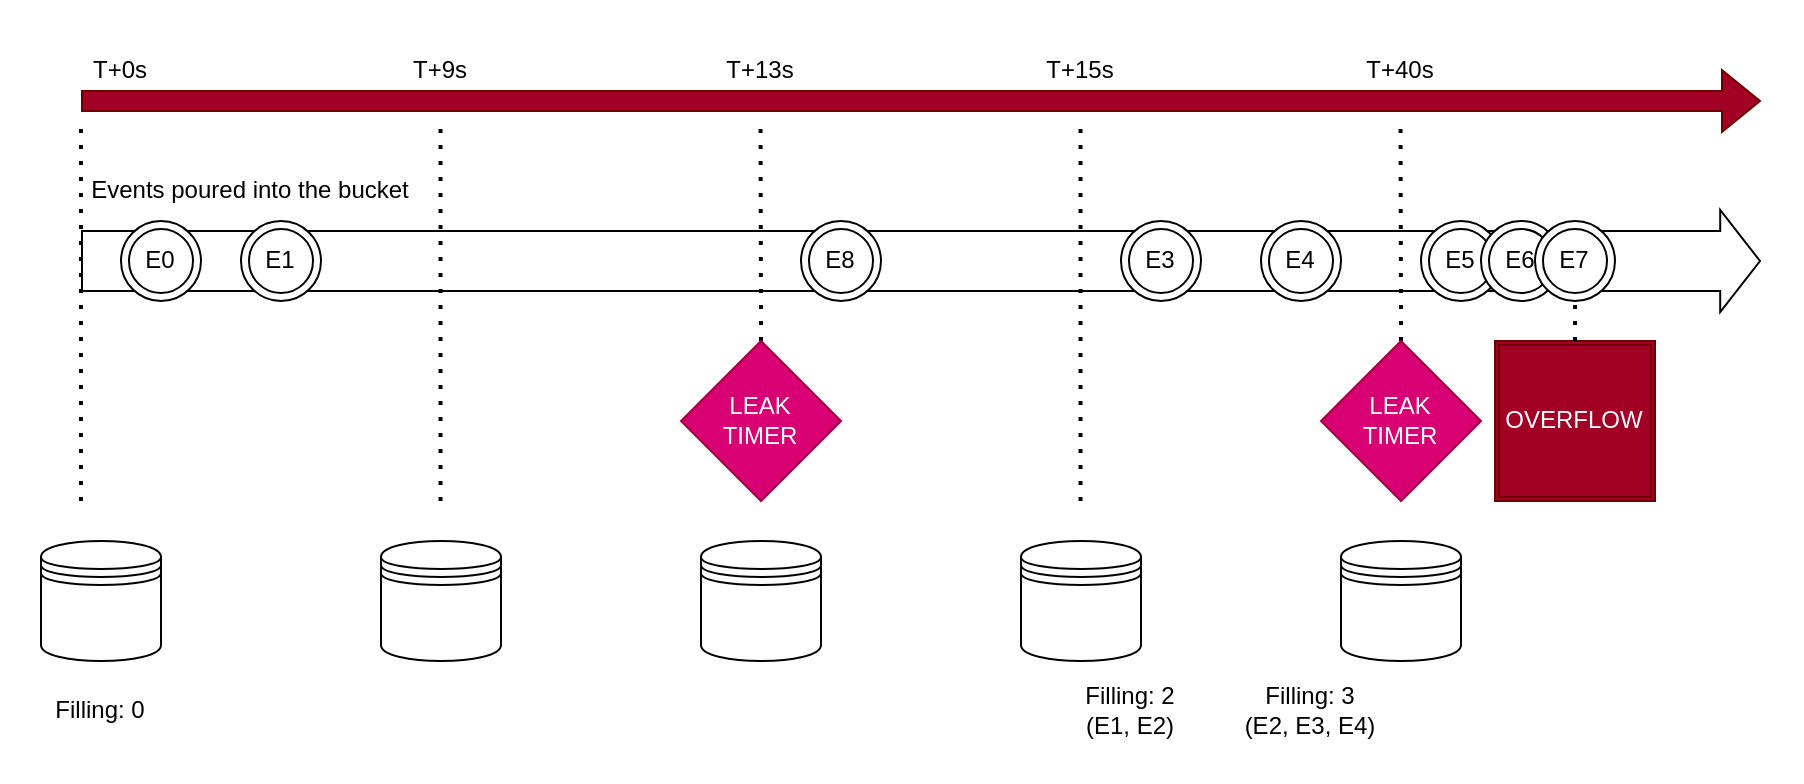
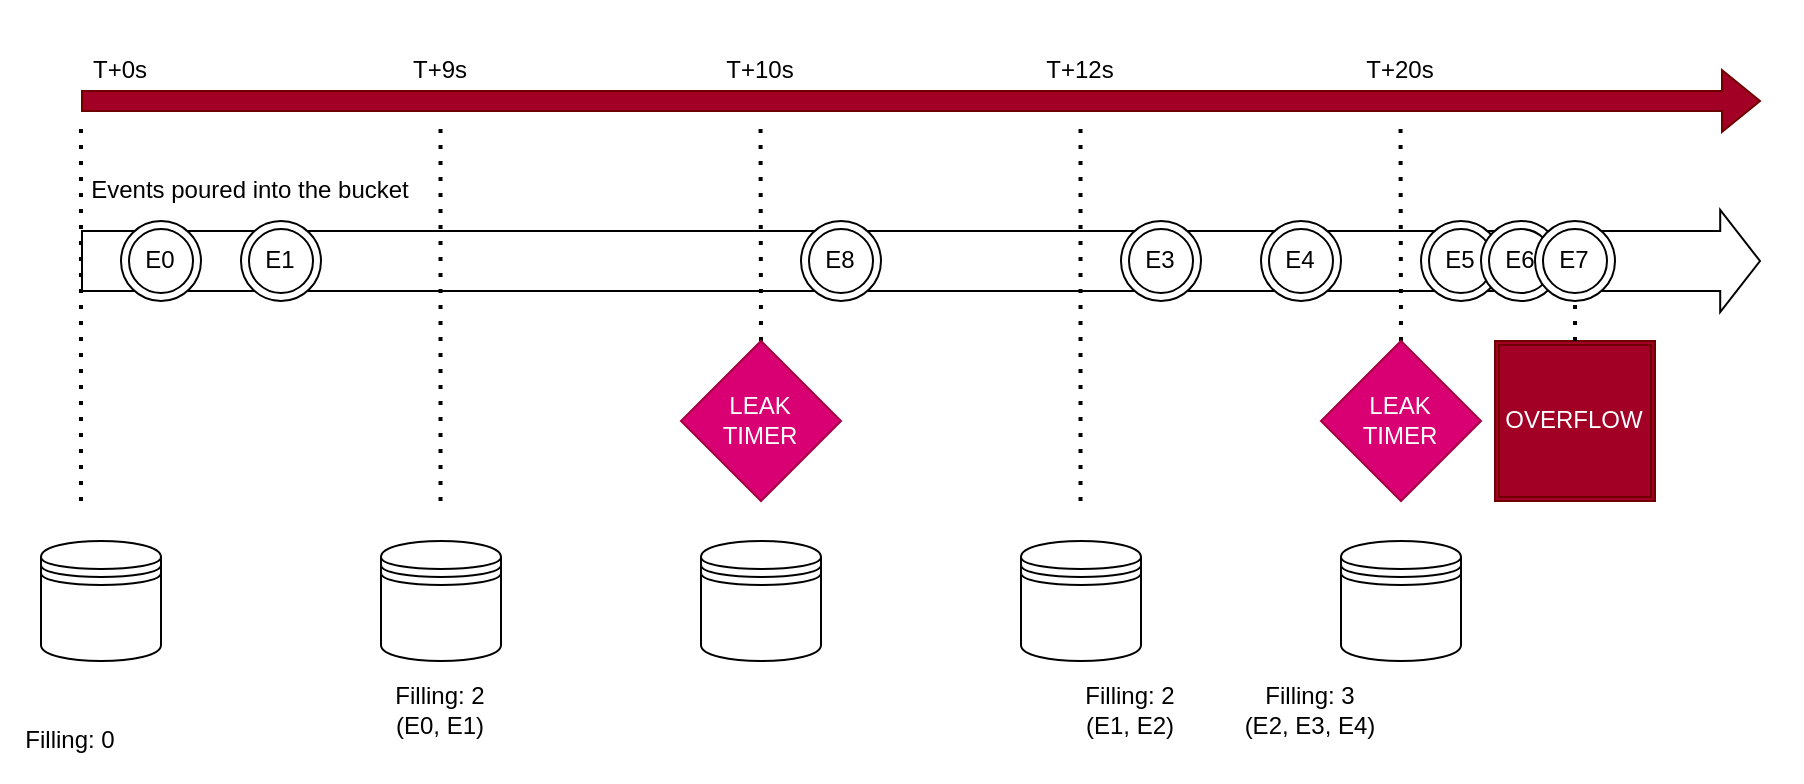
  <mxCell id="0" />
  <mxCell id="1" parent="0" />
  <mxCell id="2" value="" style="shape=flexArrow;endArrow=classic;html=1;rounded=0;fillColor=#a20025;strokeColor=#6F0000;" edge="1" parent="1"><mxGeometry width="50" height="50" relative="1" as="geometry"><mxPoint x="40" y="50" as="sourcePoint" /><mxPoint x="880" y="50" as="targetPoint" /></mxGeometry></mxCell>
  <mxCell id="3" value="T+0s" style="text;strokeColor=none;align=center;fillColor=none;html=1;verticalAlign=middle;whiteSpace=wrap;rounded=0;" vertex="1" parent="1"><mxGeometry x="30" y="20" width="60" height="30" as="geometry" /></mxCell>
  <mxCell id="4" value="T+9s" style="text;strokeColor=none;align=center;fillColor=none;html=1;verticalAlign=middle;whiteSpace=wrap;rounded=0;" vertex="1" parent="1"><mxGeometry x="190" y="20" width="60" height="30" as="geometry" /></mxCell>
- <mxCell id="5" value="T+13s" style="text;strokeColor=none;align=center;fillColor=none;html=1;verticalAlign=middle;whiteSpace=wrap;rounded=0;" vertex="1" parent="1"><mxGeometry x="350" y="20" width="60" height="30" as="geometry" /></mxCell>
- <mxCell id="6" value="T+15s" style="text;strokeColor=none;align=center;fillColor=none;html=1;verticalAlign=middle;whiteSpace=wrap;rounded=0;" vertex="1" parent="1"><mxGeometry x="510" y="20" width="60" height="30" as="geometry" /></mxCell>
- <mxCell id="7" value="T+40s" style="text;strokeColor=none;align=center;fillColor=none;html=1;verticalAlign=middle;whiteSpace=wrap;rounded=0;" vertex="1" parent="1"><mxGeometry x="670" y="20" width="60" height="30" as="geometry" /></mxCell>
+ <mxCell id="5" value="T+10s" style="text;strokeColor=none;align=center;fillColor=none;html=1;verticalAlign=middle;whiteSpace=wrap;rounded=0;" vertex="1" parent="1"><mxGeometry x="350" y="20" width="60" height="30" as="geometry" /></mxCell>
+ <mxCell id="6" value="T+12s" style="text;strokeColor=none;align=center;fillColor=none;html=1;verticalAlign=middle;whiteSpace=wrap;rounded=0;" vertex="1" parent="1"><mxGeometry x="510" y="20" width="60" height="30" as="geometry" /></mxCell>
+ <mxCell id="7" value="T+20s" style="text;strokeColor=none;align=center;fillColor=none;html=1;verticalAlign=middle;whiteSpace=wrap;rounded=0;" vertex="1" parent="1"><mxGeometry x="670" y="20" width="60" height="30" as="geometry" /></mxCell>
  <mxCell id="8" value="" style="endArrow=none;dashed=1;html=1;dashPattern=1 3;strokeWidth=2;rounded=0;" edge="1" parent="1"><mxGeometry width="50" height="50" relative="1" as="geometry"><mxPoint x="40" y="250" as="sourcePoint" /><mxPoint x="40" y="60" as="targetPoint" /></mxGeometry></mxCell>
  <mxCell id="9" value="" style="endArrow=none;dashed=1;html=1;dashPattern=1 3;strokeWidth=2;rounded=0;" edge="1" parent="1"><mxGeometry width="50" height="50" relative="1" as="geometry"><mxPoint x="219.76" y="250" as="sourcePoint" /><mxPoint x="219.76" y="60" as="targetPoint" /></mxGeometry></mxCell>
  <mxCell id="10" value="" style="endArrow=none;dashed=1;html=1;dashPattern=1 3;strokeWidth=2;rounded=0;" edge="1" parent="1"><mxGeometry width="50" height="50" relative="1" as="geometry"><mxPoint x="380" y="170" as="sourcePoint" /><mxPoint x="379.76" y="60" as="targetPoint" /></mxGeometry></mxCell>
  <mxCell id="11" value="" style="endArrow=none;dashed=1;html=1;dashPattern=1 3;strokeWidth=2;rounded=0;" edge="1" parent="1"><mxGeometry width="50" height="50" relative="1" as="geometry"><mxPoint x="539.76" y="250" as="sourcePoint" /><mxPoint x="539.76" y="60" as="targetPoint" /></mxGeometry></mxCell>
  <mxCell id="12" value="" style="endArrow=none;dashed=1;html=1;dashPattern=1 3;strokeWidth=2;rounded=0;" edge="1" parent="1"><mxGeometry width="50" height="50" relative="1" as="geometry"><mxPoint x="700" y="170" as="sourcePoint" /><mxPoint x="699.76" y="60" as="targetPoint" /></mxGeometry></mxCell>
  <mxCell id="13" value="" style="shape=datastore;whiteSpace=wrap;html=1;" vertex="1" parent="1"><mxGeometry x="20" y="270" width="60" height="60" as="geometry" /></mxCell>
  <mxCell id="14" value="" style="shape=datastore;whiteSpace=wrap;html=1;" vertex="1" parent="1"><mxGeometry x="190" y="270" width="60" height="60" as="geometry" /></mxCell>
  <mxCell id="15" value="" style="shape=datastore;whiteSpace=wrap;html=1;" vertex="1" parent="1"><mxGeometry x="350" y="270" width="60" height="60" as="geometry" /></mxCell>
  <mxCell id="16" value="" style="shape=datastore;whiteSpace=wrap;html=1;" vertex="1" parent="1"><mxGeometry x="510" y="270" width="60" height="60" as="geometry" /></mxCell>
  <mxCell id="17" value="" style="shape=datastore;whiteSpace=wrap;html=1;" vertex="1" parent="1"><mxGeometry x="670" y="270" width="60" height="60" as="geometry" /></mxCell>
  <mxCell id="18" value="" style="shape=flexArrow;endArrow=classic;html=1;rounded=0;width=30;endSize=6.3;fillColor=none;" edge="1" parent="1"><mxGeometry width="50" height="50" relative="1" as="geometry"><mxPoint x="40" y="130" as="sourcePoint" /><mxPoint x="880" y="130" as="targetPoint" /></mxGeometry></mxCell>
  <mxCell id="19" value="Events poured into the bucket" style="text;strokeColor=none;align=center;fillColor=none;html=1;verticalAlign=middle;whiteSpace=wrap;rounded=0;" vertex="1" parent="1"><mxGeometry x="20" y="80" width="210" height="30" as="geometry" /></mxCell>
  <mxCell id="20" value="" style="ellipse;shape=doubleEllipse;whiteSpace=wrap;html=1;aspect=fixed;" vertex="1" parent="1"><mxGeometry x="60" y="110" width="40" height="40" as="geometry" /></mxCell>
  <mxCell id="21" value="E0" style="text;strokeColor=none;align=center;fillColor=none;html=1;verticalAlign=middle;whiteSpace=wrap;rounded=0;" vertex="1" parent="1"><mxGeometry x="50" y="115" width="60" height="30" as="geometry" /></mxCell>
  <mxCell id="22" value="" style="ellipse;shape=doubleEllipse;whiteSpace=wrap;html=1;aspect=fixed;" vertex="1" parent="1"><mxGeometry x="120" y="110" width="40" height="40" as="geometry" /></mxCell>
  <mxCell id="23" value="E1" style="text;strokeColor=none;align=center;fillColor=none;html=1;verticalAlign=middle;whiteSpace=wrap;rounded=0;" vertex="1" parent="1"><mxGeometry x="110" y="115" width="60" height="30" as="geometry" /></mxCell>
  <mxCell id="24" value="" style="ellipse;shape=doubleEllipse;whiteSpace=wrap;html=1;aspect=fixed;" vertex="1" parent="1"><mxGeometry x="400" y="110" width="40" height="40" as="geometry" /></mxCell>
  <mxCell id="25" value="E8" style="text;strokeColor=none;align=center;fillColor=none;html=1;verticalAlign=middle;whiteSpace=wrap;rounded=0;" vertex="1" parent="1"><mxGeometry x="390" y="115" width="60" height="30" as="geometry" /></mxCell>
  <mxCell id="26" value="" style="ellipse;shape=doubleEllipse;whiteSpace=wrap;html=1;aspect=fixed;" vertex="1" parent="1"><mxGeometry x="560" y="110" width="40" height="40" as="geometry" /></mxCell>
  <mxCell id="27" value="E3" style="text;strokeColor=none;align=center;fillColor=none;html=1;verticalAlign=middle;whiteSpace=wrap;rounded=0;" vertex="1" parent="1"><mxGeometry x="550" y="115" width="60" height="30" as="geometry" /></mxCell>
  <mxCell id="28" value="" style="ellipse;shape=doubleEllipse;whiteSpace=wrap;html=1;aspect=fixed;" vertex="1" parent="1"><mxGeometry x="630" y="110" width="40" height="40" as="geometry" /></mxCell>
  <mxCell id="29" value="E4" style="text;strokeColor=none;align=center;fillColor=none;html=1;verticalAlign=middle;whiteSpace=wrap;rounded=0;" vertex="1" parent="1"><mxGeometry x="620" y="115" width="60" height="30" as="geometry" /></mxCell>
  <mxCell id="30" value="" style="ellipse;shape=doubleEllipse;whiteSpace=wrap;html=1;aspect=fixed;" vertex="1" parent="1"><mxGeometry x="710" y="110" width="40" height="40" as="geometry" /></mxCell>
  <mxCell id="31" value="E5" style="text;strokeColor=none;align=center;fillColor=none;html=1;verticalAlign=middle;whiteSpace=wrap;rounded=0;" vertex="1" parent="1"><mxGeometry x="700" y="115" width="60" height="30" as="geometry" /></mxCell>
  <mxCell id="32" value="" style="ellipse;shape=doubleEllipse;whiteSpace=wrap;html=1;aspect=fixed;" vertex="1" parent="1"><mxGeometry x="740" y="110" width="40" height="40" as="geometry" /></mxCell>
  <mxCell id="33" value="E6" style="text;strokeColor=none;align=center;fillColor=none;html=1;verticalAlign=middle;whiteSpace=wrap;rounded=0;" vertex="1" parent="1"><mxGeometry x="730" y="115" width="60" height="30" as="geometry" /></mxCell>
  <mxCell id="34" value="" style="ellipse;shape=doubleEllipse;whiteSpace=wrap;html=1;aspect=fixed;" vertex="1" parent="1"><mxGeometry x="767" y="110" width="40" height="40" as="geometry" /></mxCell>
  <mxCell id="35" value="E7" style="text;strokeColor=none;align=center;fillColor=none;html=1;verticalAlign=middle;whiteSpace=wrap;rounded=0;" vertex="1" parent="1"><mxGeometry x="757" y="115" width="60" height="30" as="geometry" /></mxCell>
- <mxCell id="36" value="Filling: 0" style="text;strokeColor=none;align=center;fillColor=none;html=1;verticalAlign=middle;whiteSpace=wrap;rounded=0;" vertex="1" parent="1"><mxGeometry x="20" y="340" width="60" height="30" as="geometry" /></mxCell>
+ <mxCell id="36" value="Filling: 0" style="text;strokeColor=none;align=center;fillColor=none;html=1;verticalAlign=middle;whiteSpace=wrap;rounded=0;" vertex="1" parent="1"><mxGeometry x="5" y="355" width="60" height="30" as="geometry" /></mxCell>
+ <mxCell id="37" value="&lt;div&gt;Filling: 2&lt;/div&gt;&lt;div&gt;(E0, E1)&lt;br&gt;&lt;/div&gt;" style="text;strokeColor=none;align=center;fillColor=none;html=1;verticalAlign=middle;whiteSpace=wrap;rounded=0;" vertex="1" parent="1"><mxGeometry x="190" y="340" width="60" height="30" as="geometry" /></mxCell>
  <mxCell id="38" value="&lt;div&gt;Filling: 2&lt;/div&gt;&lt;div&gt;(E1, E2)&lt;br&gt;&lt;/div&gt;" style="text;strokeColor=none;align=center;fillColor=none;html=1;verticalAlign=middle;whiteSpace=wrap;rounded=0;" vertex="1" parent="1"><mxGeometry x="535" y="340" width="60" height="30" as="geometry" /></mxCell>
  <mxCell id="39" value="&lt;div&gt;Filling: 3&lt;/div&gt;&lt;div&gt;(E2, E3, E4)&lt;br&gt;&lt;/div&gt;" style="text;strokeColor=none;align=center;fillColor=none;html=1;verticalAlign=middle;whiteSpace=wrap;rounded=0;" vertex="1" parent="1"><mxGeometry x="620" y="340" width="70" height="30" as="geometry" /></mxCell>
  <mxCell id="40" value="&lt;div&gt;LEAK&lt;/div&gt;&lt;div&gt;TIMER&lt;br&gt;&lt;/div&gt;" style="rhombus;whiteSpace=wrap;html=1;fillColor=#d80073;fontColor=#ffffff;strokeColor=#A50040;" vertex="1" parent="1"><mxGeometry x="340" y="170" width="80" height="80" as="geometry" /></mxCell>
  <mxCell id="41" value="LEAK&lt;br&gt;TIMER" style="rhombus;whiteSpace=wrap;html=1;fillColor=#d80073;fontColor=#ffffff;strokeColor=#A50040;" vertex="1" parent="1"><mxGeometry x="660" y="170" width="80" height="80" as="geometry" /></mxCell>
  <mxCell id="42" value="OVERFLOW" style="shape=ext;double=1;whiteSpace=wrap;html=1;aspect=fixed;fillColor=#a20025;fontColor=#ffffff;strokeColor=#6F0000;" vertex="1" parent="1"><mxGeometry x="747" y="170" width="80" height="80" as="geometry" /></mxCell>
  <mxCell id="43" value="" style="endArrow=none;dashed=1;html=1;dashPattern=1 3;strokeWidth=2;rounded=0;entryX=0.5;entryY=1;entryDx=0;entryDy=0;" edge="1" parent="1" target="34"><mxGeometry width="50" height="50" relative="1" as="geometry"><mxPoint x="787" y="170" as="sourcePoint" /><mxPoint x="786.76" y="60" as="targetPoint" /></mxGeometry></mxCell>
